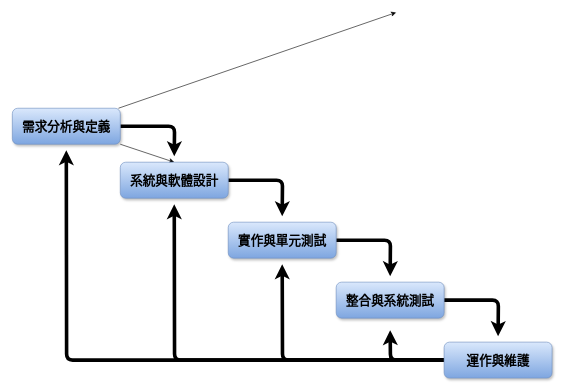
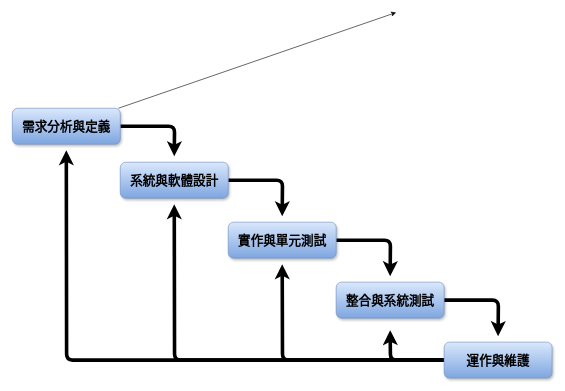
  <mxCell id="0" />
  <mxCell id="1" parent="0" />
- <mxCell id="2" style="edgeStyle=none;html=1;entryX=0.5;entryY=0;entryDx=0;entryDy=0;fontSize=21;fontColor=#000000;" edge="1" parent="1" source="5" target="7"><mxGeometry relative="1" as="geometry" /></mxCell>
  <mxCell id="3" value="" style="edgeStyle=none;html=1;fontSize=21;fontColor=#000000;" edge="1" parent="1" source="5"><mxGeometry relative="1" as="geometry"><mxPoint x="660" y="20.345" as="targetPoint" /></mxGeometry></mxCell>
  <mxCell id="4" style="edgeStyle=orthogonalEdgeStyle;rounded=1;html=1;strokeColor=#000000;strokeWidth=6;fontSize=21;fontColor=#000000;" edge="1" parent="1" source="5"><mxGeometry relative="1" as="geometry"><mxPoint x="290" y="260" as="targetPoint" /></mxGeometry></mxCell>
  <mxCell id="5" value="&lt;font color=&quot;#000000&quot; style=&quot;font-size: 21px;&quot;&gt;&lt;b&gt;需求分析與定義&lt;/b&gt;&lt;/font&gt;" style="rounded=1;whiteSpace=wrap;html=1;fillColor=#dae8fc;strokeColor=#6c8ebf;gradientColor=#7ea6e0;shadow=1;" vertex="1" parent="1"><mxGeometry x="20" y="180" width="180" height="60" as="geometry" /></mxCell>
  <mxCell id="6" style="edgeStyle=orthogonalEdgeStyle;rounded=1;html=1;strokeColor=#000000;strokeWidth=6;fontSize=21;fontColor=#000000;" edge="1" parent="1" source="7"><mxGeometry relative="1" as="geometry"><mxPoint x="470" y="360" as="targetPoint" /></mxGeometry></mxCell>
  <mxCell id="7" value="&lt;font color=&quot;#000000&quot; style=&quot;font-size: 21px;&quot;&gt;&lt;b&gt;系統與軟體設計&lt;/b&gt;&lt;/font&gt;" style="rounded=1;whiteSpace=wrap;html=1;fillColor=#dae8fc;gradientColor=#7ea6e0;strokeColor=#6c8ebf;shadow=1;" vertex="1" parent="1"><mxGeometry x="200" y="270" width="180" height="60" as="geometry" /></mxCell>
  <mxCell id="8" style="edgeStyle=orthogonalEdgeStyle;rounded=1;html=1;strokeColor=#000000;strokeWidth=6;fontSize=21;fontColor=#000000;" edge="1" parent="1" source="9"><mxGeometry relative="1" as="geometry"><mxPoint x="650" y="460" as="targetPoint" /></mxGeometry></mxCell>
  <mxCell id="9" value="&lt;b style=&quot;color: rgb(0, 0, 0); font-size: 21px;&quot;&gt;實作與單元測試&lt;/b&gt;" style="rounded=1;whiteSpace=wrap;html=1;fillColor=#dae8fc;gradientColor=#7ea6e0;strokeColor=#6c8ebf;shadow=1;" vertex="1" parent="1"><mxGeometry x="380" y="370" width="180" height="60" as="geometry" /></mxCell>
  <mxCell id="10" style="edgeStyle=orthogonalEdgeStyle;rounded=1;html=1;strokeColor=#000000;strokeWidth=6;fontSize=21;fontColor=#000000;" edge="1" parent="1" source="11"><mxGeometry relative="1" as="geometry"><mxPoint x="830" y="560" as="targetPoint" /></mxGeometry></mxCell>
  <mxCell id="11" value="&lt;b style=&quot;color: rgb(0, 0, 0); font-size: 21px;&quot;&gt;整合與系統測試&lt;/b&gt;" style="rounded=1;whiteSpace=wrap;html=1;fillColor=#dae8fc;gradientColor=#7ea6e0;strokeColor=#6c8ebf;shadow=1;" vertex="1" parent="1"><mxGeometry x="560" y="470" width="180" height="60" as="geometry" /></mxCell>
  <mxCell id="12" style="edgeStyle=orthogonalEdgeStyle;rounded=1;html=1;strokeColor=#000000;strokeWidth=6;fontSize=21;fontColor=#000000;elbow=vertical;" edge="1" parent="1" source="16"><mxGeometry relative="1" as="geometry"><mxPoint x="650" y="550" as="targetPoint" /></mxGeometry></mxCell>
  <mxCell id="13" style="edgeStyle=orthogonalEdgeStyle;rounded=1;html=1;strokeColor=#000000;strokeWidth=6;fontSize=21;fontColor=#000000;elbow=vertical;" edge="1" parent="1" source="16"><mxGeometry relative="1" as="geometry"><mxPoint x="470" y="440" as="targetPoint" /></mxGeometry></mxCell>
  <mxCell id="14" style="edgeStyle=orthogonalEdgeStyle;rounded=1;html=1;strokeColor=#000000;strokeWidth=6;fontSize=21;fontColor=#000000;elbow=vertical;" edge="1" parent="1" source="16"><mxGeometry relative="1" as="geometry"><mxPoint x="290" y="340" as="targetPoint" /></mxGeometry></mxCell>
  <mxCell id="15" style="edgeStyle=orthogonalEdgeStyle;rounded=1;html=1;strokeColor=#000000;strokeWidth=6;fontSize=21;fontColor=#000000;elbow=vertical;" edge="1" parent="1" source="16"><mxGeometry relative="1" as="geometry"><mxPoint x="110" y="250" as="targetPoint" /></mxGeometry></mxCell>
  <mxCell id="16" value="&lt;b style=&quot;color: rgb(0, 0, 0); font-size: 21px;&quot;&gt;運作與維護&lt;/b&gt;" style="rounded=1;whiteSpace=wrap;html=1;fillColor=#dae8fc;gradientColor=#7ea6e0;strokeColor=#6c8ebf;shadow=1;" vertex="1" parent="1"><mxGeometry x="740" y="570" width="180" height="60" as="geometry" /></mxCell>
